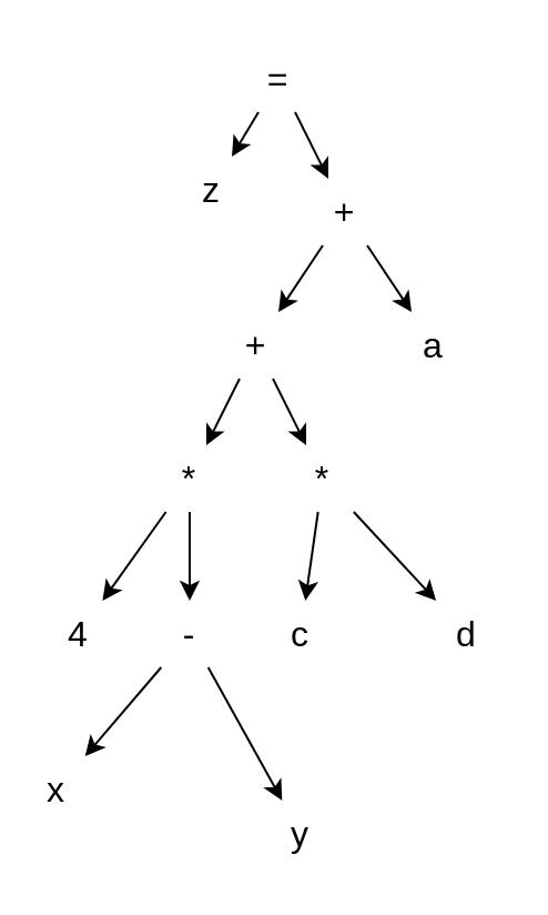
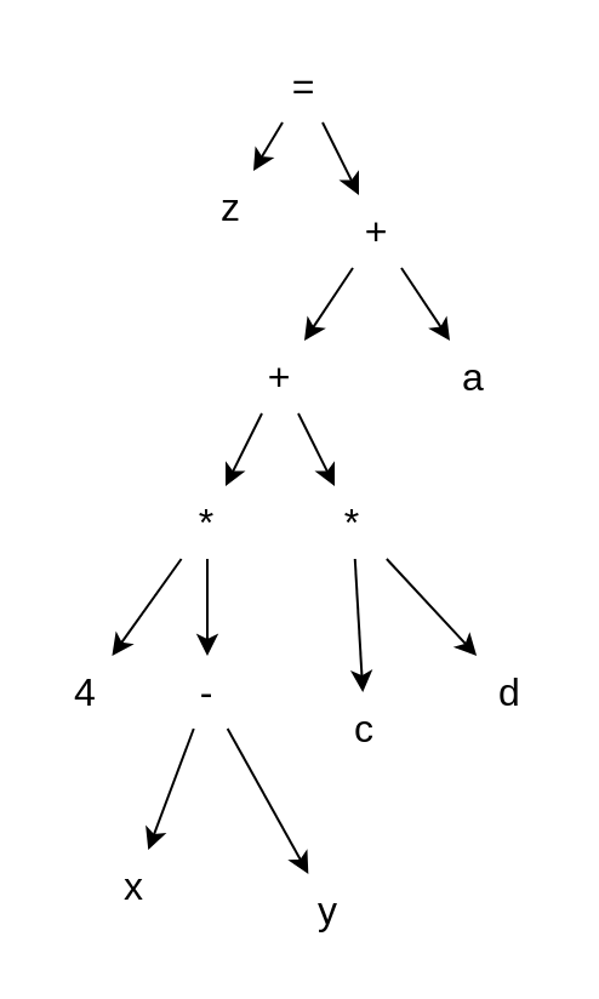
  <mxCell id="0" />
  <mxCell id="1" parent="0" />
  <mxCell id="2" value="=" style="text;html=1;strokeColor=none;fillColor=none;align=center;verticalAlign=middle;whiteSpace=wrap;rounded=0;fontSize=16;fontStyle=0" vertex="1" parent="1"><mxGeometry x="110" y="20" width="30" height="30" as="geometry" /></mxCell>
  <mxCell id="3" value="z" style="text;html=1;strokeColor=none;fillColor=none;align=center;verticalAlign=middle;whiteSpace=wrap;rounded=0;fontSize=16;" vertex="1" parent="1"><mxGeometry x="80" y="70" width="30" height="30" as="geometry" /></mxCell>
  <mxCell id="4" value="+" style="text;html=1;strokeColor=none;fillColor=none;align=center;verticalAlign=middle;whiteSpace=wrap;rounded=0;fontSize=16;" vertex="1" parent="1"><mxGeometry x="140" y="80" width="30" height="30" as="geometry" /></mxCell>
  <mxCell id="5" value="+" style="text;html=1;strokeColor=none;fillColor=none;align=center;verticalAlign=middle;whiteSpace=wrap;rounded=0;fontSize=16;" vertex="1" parent="1"><mxGeometry x="100" y="140" width="30" height="30" as="geometry" /></mxCell>
  <mxCell id="6" value="a" style="text;html=1;strokeColor=none;fillColor=none;align=center;verticalAlign=middle;whiteSpace=wrap;rounded=0;fontSize=16;" vertex="1" parent="1"><mxGeometry x="180" y="140" width="30" height="30" as="geometry" /></mxCell>
  <mxCell id="7" value="*" style="text;html=1;strokeColor=none;fillColor=none;align=center;verticalAlign=middle;whiteSpace=wrap;rounded=0;fontSize=16;" vertex="1" parent="1"><mxGeometry x="70" y="200" width="30" height="30" as="geometry" /></mxCell>
  <mxCell id="8" value="*" style="text;html=1;strokeColor=none;fillColor=none;align=center;verticalAlign=middle;whiteSpace=wrap;rounded=0;fontSize=16;" vertex="1" parent="1"><mxGeometry x="130" y="200" width="30" height="30" as="geometry" /></mxCell>
  <mxCell id="9" value="" style="endArrow=classic;html=1;rounded=0;strokeColor=default;" edge="1" parent="1" source="2" target="3"><mxGeometry width="50" height="50" relative="1" as="geometry"><mxPoint x="190" y="350" as="sourcePoint" /><mxPoint x="240" y="300" as="targetPoint" /></mxGeometry></mxCell>
  <mxCell id="10" value="" style="endArrow=classic;html=1;rounded=0;strokeColor=default;" edge="1" parent="1" source="2" target="4"><mxGeometry width="50" height="50" relative="1" as="geometry"><mxPoint x="123" y="70" as="sourcePoint" /><mxPoint x="107" y="90" as="targetPoint" /></mxGeometry></mxCell>
  <mxCell id="11" value="" style="endArrow=classic;html=1;rounded=0;strokeColor=default;" edge="1" parent="1" source="4" target="5"><mxGeometry width="50" height="50" relative="1" as="geometry"><mxPoint x="133" y="80" as="sourcePoint" /><mxPoint x="117" y="100" as="targetPoint" /></mxGeometry></mxCell>
  <mxCell id="12" value="" style="endArrow=classic;html=1;rounded=0;strokeColor=default;" edge="1" parent="1" source="4" target="6"><mxGeometry width="50" height="50" relative="1" as="geometry"><mxPoint x="143" y="90" as="sourcePoint" /><mxPoint x="127" y="110" as="targetPoint" /></mxGeometry></mxCell>
  <mxCell id="13" value="" style="endArrow=classic;html=1;rounded=0;strokeColor=default;" edge="1" parent="1" source="5" target="7"><mxGeometry width="50" height="50" relative="1" as="geometry"><mxPoint x="153" y="100" as="sourcePoint" /><mxPoint x="137" y="120" as="targetPoint" /></mxGeometry></mxCell>
  <mxCell id="14" value="" style="endArrow=classic;html=1;rounded=0;strokeColor=default;" edge="1" parent="1" source="5" target="8"><mxGeometry width="50" height="50" relative="1" as="geometry"><mxPoint x="163" y="110" as="sourcePoint" /><mxPoint x="147" y="130" as="targetPoint" /></mxGeometry></mxCell>
  <mxCell id="15" value="4" style="text;html=1;strokeColor=none;fillColor=none;align=center;verticalAlign=middle;whiteSpace=wrap;rounded=0;fontSize=16;" vertex="1" parent="1"><mxGeometry x="20" y="270" width="30" height="30" as="geometry" /></mxCell>
  <mxCell id="16" value="-" style="text;html=1;strokeColor=none;fillColor=none;align=center;verticalAlign=middle;whiteSpace=wrap;rounded=0;fontSize=16;" vertex="1" parent="1"><mxGeometry x="70" y="270" width="30" height="30" as="geometry" /></mxCell>
- <mxCell id="17" value="c" style="text;html=1;strokeColor=none;fillColor=none;align=center;verticalAlign=middle;whiteSpace=wrap;rounded=0;fontSize=16;" vertex="1" parent="1"><mxGeometry x="120" y="270" width="30" height="30" as="geometry" /></mxCell>
+ <mxCell id="17" value="c" style="text;html=1;strokeColor=none;fillColor=none;align=center;verticalAlign=middle;whiteSpace=wrap;rounded=0;fontSize=16;" vertex="1" parent="1"><mxGeometry x="135" y="285" width="30" height="30" as="geometry" /></mxCell>
  <mxCell id="18" value="d" style="text;html=1;strokeColor=none;fillColor=none;align=center;verticalAlign=middle;whiteSpace=wrap;rounded=0;fontSize=16;" vertex="1" parent="1"><mxGeometry x="195" y="270" width="30" height="30" as="geometry" /></mxCell>
- <mxCell id="19" value="x" style="text;html=1;strokeColor=none;fillColor=none;align=center;verticalAlign=middle;whiteSpace=wrap;rounded=0;fontSize=16;" vertex="1" parent="1"><mxGeometry x="10" y="340" width="30" height="30" as="geometry" /></mxCell>
+ <mxCell id="19" value="x" style="text;html=1;strokeColor=none;fillColor=none;align=center;verticalAlign=middle;whiteSpace=wrap;rounded=0;fontSize=16;" vertex="1" parent="1"><mxGeometry x="40" y="350" width="30" height="30" as="geometry" /></mxCell>
  <mxCell id="20" value="y" style="text;html=1;strokeColor=none;fillColor=none;align=center;verticalAlign=middle;whiteSpace=wrap;rounded=0;fontSize=16;" vertex="1" parent="1"><mxGeometry x="120" y="360" width="30" height="30" as="geometry" /></mxCell>
  <mxCell id="21" value="" style="endArrow=classic;html=1;rounded=0;strokeColor=default;" edge="1" parent="1" source="7" target="15"><mxGeometry width="50" height="50" relative="1" as="geometry"><mxPoint x="117.5" y="180" as="sourcePoint" /><mxPoint x="102.5" y="210" as="targetPoint" /></mxGeometry></mxCell>
  <mxCell id="22" value="" style="endArrow=classic;html=1;rounded=0;strokeColor=default;" edge="1" parent="1" source="7" target="16"><mxGeometry width="50" height="50" relative="1" as="geometry"><mxPoint x="127.5" y="190" as="sourcePoint" /><mxPoint x="112.5" y="220" as="targetPoint" /></mxGeometry></mxCell>
  <mxCell id="23" value="" style="endArrow=classic;html=1;rounded=0;strokeColor=default;" edge="1" parent="1" source="8" target="17"><mxGeometry width="50" height="50" relative="1" as="geometry"><mxPoint x="137.5" y="200" as="sourcePoint" /><mxPoint x="122.5" y="230" as="targetPoint" /></mxGeometry></mxCell>
  <mxCell id="24" value="" style="endArrow=classic;html=1;rounded=0;strokeColor=default;" edge="1" parent="1" source="8" target="18"><mxGeometry width="50" height="50" relative="1" as="geometry"><mxPoint x="147.5" y="210" as="sourcePoint" /><mxPoint x="132.5" y="240" as="targetPoint" /></mxGeometry></mxCell>
  <mxCell id="25" value="" style="endArrow=classic;html=1;rounded=0;strokeColor=default;" edge="1" parent="1" source="16" target="19"><mxGeometry width="50" height="50" relative="1" as="geometry"><mxPoint x="137.5" y="250" as="sourcePoint" /><mxPoint x="122.5" y="280" as="targetPoint" /></mxGeometry></mxCell>
  <mxCell id="26" value="" style="endArrow=classic;html=1;rounded=0;strokeColor=default;" edge="1" parent="1" source="16" target="20"><mxGeometry width="50" height="50" relative="1" as="geometry"><mxPoint x="147.5" y="260" as="sourcePoint" /><mxPoint x="132.5" y="290" as="targetPoint" /></mxGeometry></mxCell>
